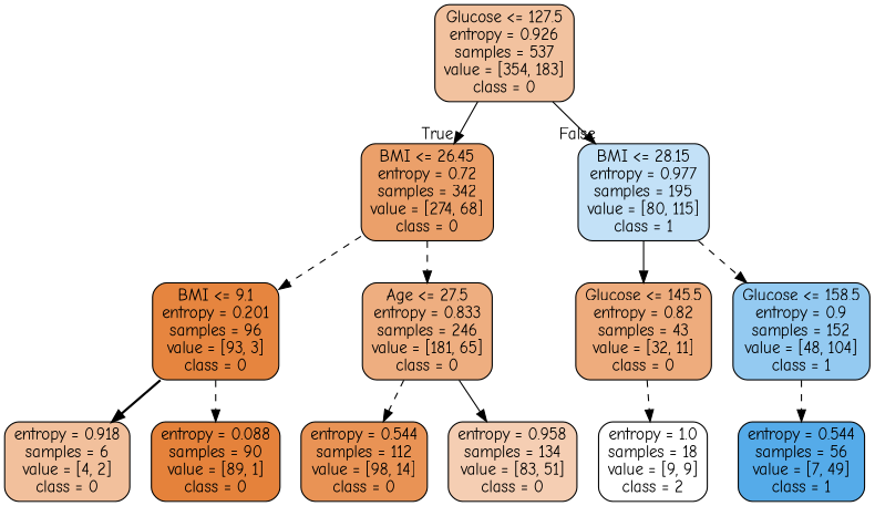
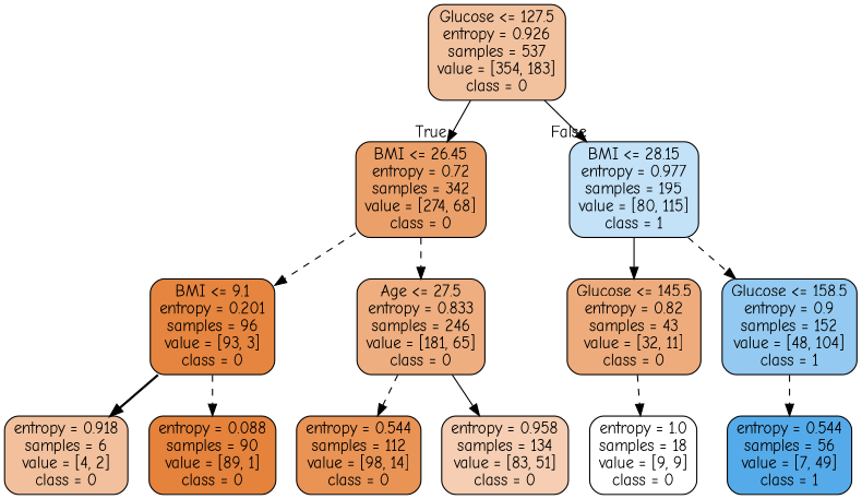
  digraph {
    fontname="Comic Neue"
    node [color=black fontname="Comic Neue" shape=box style="filled, rounded"]
    edge [fontname="Comic Neue" style=dashed]
    n1 [fillcolor="#f2c29f" label="Glucose <= 127.5\nentropy = 0.926\nsamples = 537\nvalue = [354, 183]\nclass = 0"]
    n2 [fillcolor="#eba06a" label="BMI <= 26.45\nentropy = 0.72\nsamples = 342\nvalue = [274, 68]\nclass = 0"]
    n3 [fillcolor="#c3e1f7" label="BMI <= 28.15\nentropy = 0.977\nsamples = 195\nvalue = [80, 115]\nclass = 1"]
    n4 [fillcolor="#e6853f" label="BMI <= 9.1\nentropy = 0.201\nsamples = 96\nvalue = [93, 3]\nclass = 0"]
    n5 [fillcolor="#eeae80" label="Age <= 27.5\nentropy = 0.833\nsamples = 246\nvalue = [181, 65]\nclass = 0"]
    n6 [fillcolor="#eeac7d" label="Glucose <= 145.5\nentropy = 0.82\nsamples = 43\nvalue = [32, 11]\nclass = 0"]
    n7 [fillcolor="#94caf1" label="Glucose <= 158.5\nentropy = 0.9\nsamples = 152\nvalue = [48, 104]\nclass = 1"]
    n8 [fillcolor="#f2c09c" label="entropy = 0.918\nsamples = 6\nvalue = [4, 2]\nclass = 0"]
    n9 [fillcolor="#e5823b" label="entropy = 0.088\nsamples = 90\nvalue = [89, 1]\nclass = 0"]
    n10 [fillcolor="#e99355" label="entropy = 0.544\nsamples = 112\nvalue = [98, 14]\nclass = 0"]
    n11 [fillcolor="#f5ceb3" label="entropy = 0.958\nsamples = 134\nvalue = [83, 51]\nclass = 0"]
-   n12 [fillcolor="#ffffff" label="entropy = 1.0\nsamples = 18\nvalue = [9, 9]\nclass = 2"]
+   n12 [fillcolor="#ffffff" label="entropy = 1.0\nsamples = 18\nvalue = [9, 9]\nclass = 0"]
    n13 [fillcolor="#55abe9" label="entropy = 0.544\nsamples = 56\nvalue = [7, 49]\nclass = 1"]
    n1 -> n2 [headlabel=True labelangle=45 labeldistance=2.5 style=solid]
    n1 -> n3 [headlabel=False labelangle=-45 labeldistance=2.5 style=solid]
    n2 -> n4
    n2 -> n5
    n3 -> n6 [style=solid]
    n3 -> n7
    n4 -> n8 [style=bold]
    n4 -> n9
    n5 -> n10
    n5 -> n11 [style=solid]
    n6 -> n12
    n7 -> n13
  }
